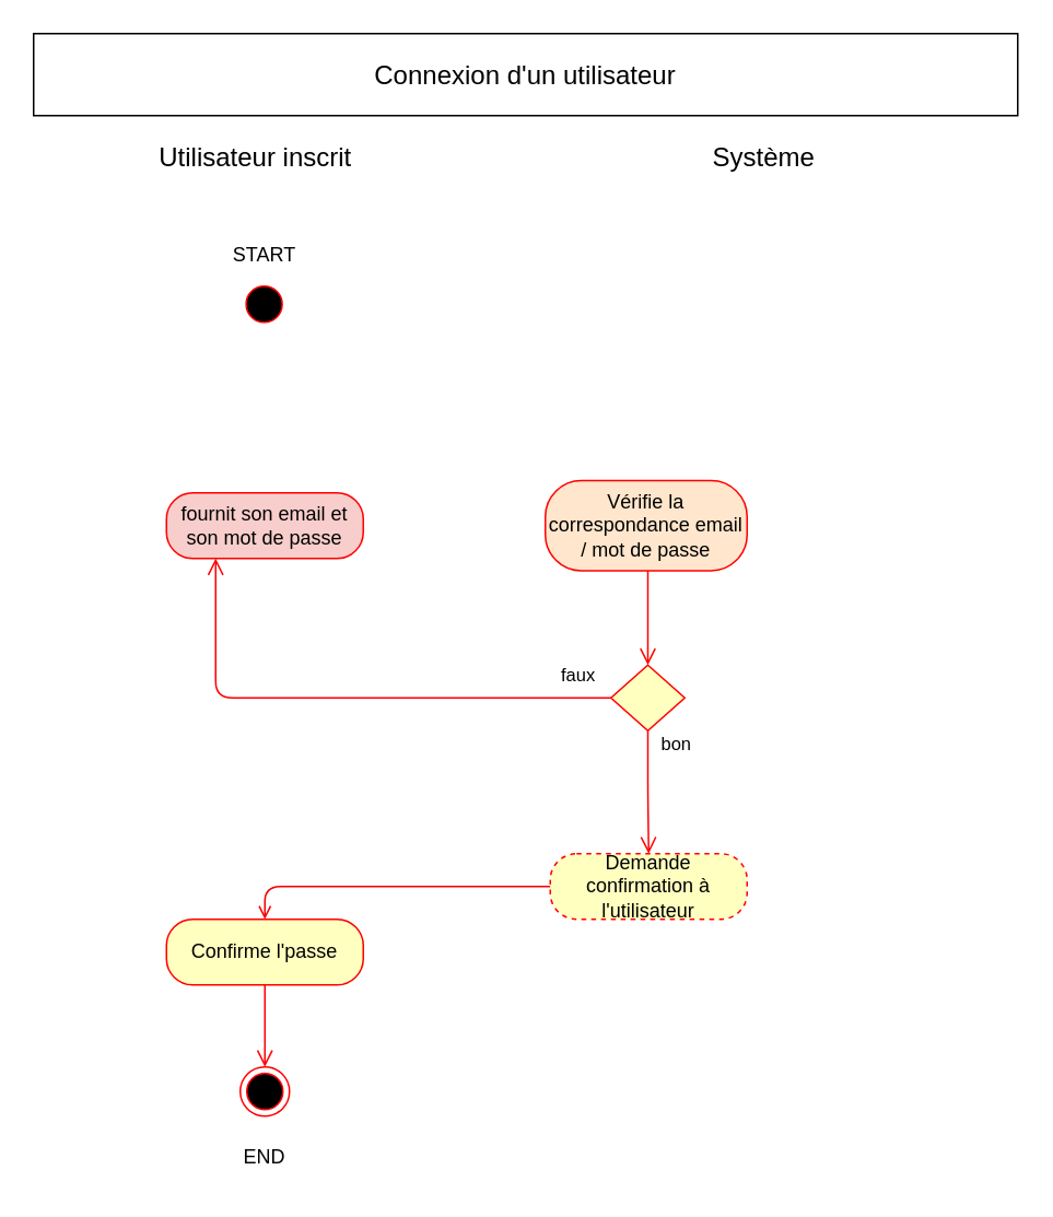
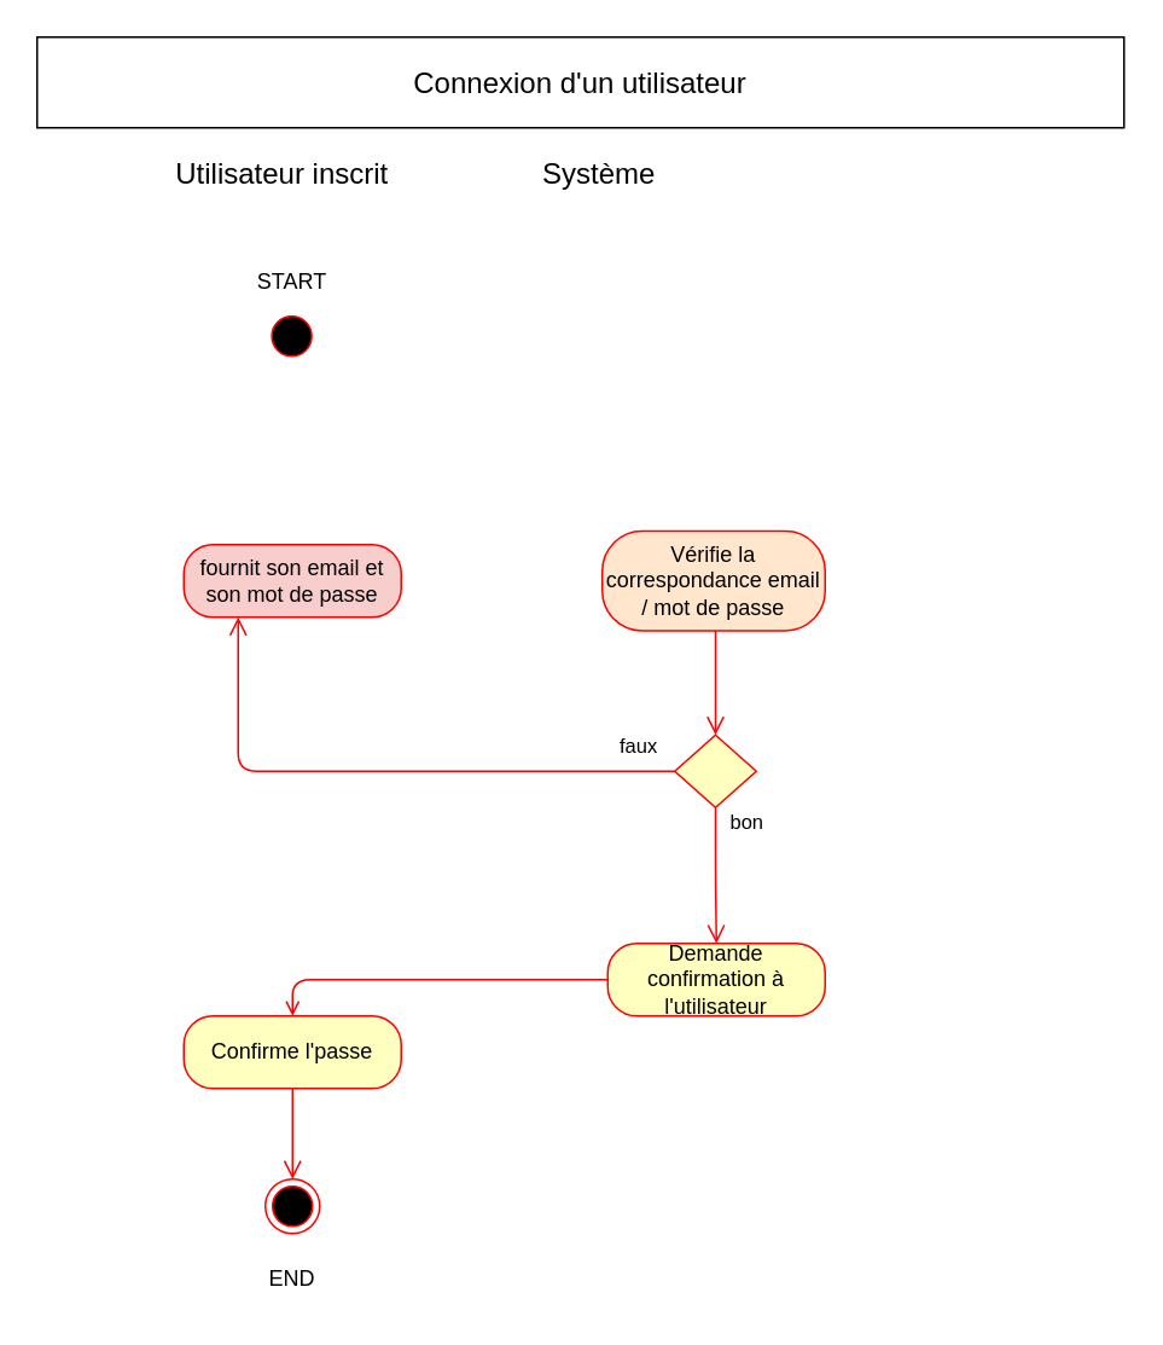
  <mxCell id="0" />
  <mxCell id="1" parent="0" />
  <mxCell id="2" value="Connexion d'un utilisateur" style="rounded=0;whiteSpace=wrap;html=1;fontSize=16;" parent="1" vertex="1"><mxGeometry x="20" y="20" width="600" height="50" as="geometry" /></mxCell>
  <mxCell id="3" value="Utilisateur inscrit" style="text;html=1;strokeColor=none;fillColor=none;align=center;verticalAlign=middle;whiteSpace=wrap;rounded=0;fontSize=16;" parent="1" vertex="1"><mxGeometry x="72.5" y="80" width="165" height="30" as="geometry" /></mxCell>
- <mxCell id="4" value="Système" style="text;html=1;strokeColor=none;fillColor=none;align=center;verticalAlign=middle;whiteSpace=wrap;rounded=0;fontSize=16;" parent="1" vertex="1"><mxGeometry x="382.5" y="80" width="165" height="30" as="geometry" /></mxCell>
+ <mxCell id="4" value="Système" style="text;html=1;strokeColor=none;fillColor=none;align=center;verticalAlign=middle;whiteSpace=wrap;rounded=0;fontSize=16;" parent="1" vertex="1"><mxGeometry x="247.5" y="80" width="165" height="30" as="geometry" /></mxCell>
  <mxCell id="5" value="" style="ellipse;html=1;shape=startState;fillColor=#000000;strokeColor=#ff0000;fontSize=16;" parent="1" vertex="1"><mxGeometry x="145.56" y="170" width="30" height="30" as="geometry" /></mxCell>
  <mxCell id="6" style="edgeStyle=orthogonalEdgeStyle;html=1;strokeColor=#f40101;fontSize=12;endArrow=open;endFill=0;entryX=0.5;entryY=0;entryDx=0;entryDy=0;" parent="1" source="7" target="10" edge="1"><mxGeometry relative="1" as="geometry"><mxPoint x="382" y="650" as="targetPoint" /><Array as="points"><mxPoint x="161" y="540" /></Array></mxGeometry></mxCell>
- <mxCell id="7" value="Demande confirmation à l'utilisateur" style="rounded=1;whiteSpace=wrap;html=1;arcSize=40;fontColor=#000000;fillColor=#ffffc0;strokeColor=#ff0000;fontSize=12;dashed=1;" parent="1" vertex="1"><mxGeometry x="335" y="520" width="120" height="40" as="geometry" /></mxCell>
+ <mxCell id="7" value="Demande confirmation à l'utilisateur" style="rounded=1;whiteSpace=wrap;html=1;arcSize=40;fontColor=#000000;fillColor=#ffffc0;strokeColor=#ff0000;fontSize=12;" parent="1" vertex="1"><mxGeometry x="335" y="520" width="120" height="40" as="geometry" /></mxCell>
  <mxCell id="8" value="END" style="text;html=1;strokeColor=none;fillColor=none;align=center;verticalAlign=middle;whiteSpace=wrap;rounded=0;fontSize=12;" parent="1" vertex="1"><mxGeometry x="130.56" y="690" width="60" height="30" as="geometry" /></mxCell>
  <mxCell id="9" value="START" style="text;html=1;strokeColor=none;fillColor=none;align=center;verticalAlign=middle;whiteSpace=wrap;rounded=0;fontSize=12;" parent="1" vertex="1"><mxGeometry x="131" y="140" width="60" height="30" as="geometry" /></mxCell>
  <mxCell id="10" value="Confirme l'passe" style="rounded=1;whiteSpace=wrap;html=1;arcSize=40;fontColor=#000000;fillColor=#ffffc0;strokeColor=#ff0000;" parent="1" vertex="1"><mxGeometry x="101" y="560" width="120" height="40" as="geometry" /></mxCell>
  <mxCell id="11" value="" style="edgeStyle=orthogonalEdgeStyle;html=1;verticalAlign=bottom;endArrow=open;endSize=8;strokeColor=#ff0000;entryX=0.5;entryY=0;entryDx=0;entryDy=0;" parent="1" source="10" target="12" edge="1"><mxGeometry relative="1" as="geometry"><mxPoint x="359.06" y="675" as="targetPoint" /></mxGeometry></mxCell>
  <mxCell id="12" value="" style="ellipse;html=1;shape=endState;fillColor=#000000;strokeColor=#ff0000;fontSize=16;" parent="1" vertex="1"><mxGeometry x="146" y="650" width="30" height="30" as="geometry" /></mxCell>
  <mxCell id="13" value="fournit son email et son mot de passe" style="rounded=1;whiteSpace=wrap;html=1;arcSize=40;fontColor=#000000;fillColor=#f8cecc;strokeColor=#ff0000;" parent="1" vertex="1"><mxGeometry x="101" y="300" width="120" height="40" as="geometry" /></mxCell>
  <mxCell id="14" value="Vérifie la correspondance email / mot de passe" style="rounded=1;whiteSpace=wrap;html=1;arcSize=40;fontColor=#000000;fillColor=#ffe6cc;strokeColor=#ff0000;" parent="1" vertex="1"><mxGeometry x="332" y="292.5" width="123" height="55" as="geometry" /></mxCell>
  <mxCell id="15" value="" style="edgeStyle=orthogonalEdgeStyle;html=1;verticalAlign=bottom;endArrow=open;endSize=8;strokeColor=#ff0000;entryX=0.5;entryY=0;entryDx=0;entryDy=0;" parent="1" source="14" target="16" edge="1"><mxGeometry relative="1" as="geometry"><mxPoint x="425" y="400" as="targetPoint" /><Array as="points"><mxPoint x="395" y="376" /></Array></mxGeometry></mxCell>
  <mxCell id="16" value="" style="rhombus;whiteSpace=wrap;html=1;fillColor=#ffffc0;strokeColor=#ff0000;" parent="1" vertex="1"><mxGeometry x="372" y="405" width="45" height="40" as="geometry" /></mxCell>
  <mxCell id="17" value="faux" style="edgeStyle=orthogonalEdgeStyle;html=1;align=left;verticalAlign=bottom;endArrow=open;endSize=8;strokeColor=#ff0000;entryX=0.25;entryY=1;entryDx=0;entryDy=0;" parent="1" source="16" target="13" edge="1"><mxGeometry x="-0.804" y="-5" relative="1" as="geometry"><mxPoint x="470" y="425" as="targetPoint" /><mxPoint as="offset" /></mxGeometry></mxCell>
  <mxCell id="18" value="bon" style="edgeStyle=orthogonalEdgeStyle;html=1;align=left;verticalAlign=top;endArrow=open;endSize=8;strokeColor=#ff0000;entryX=0.5;entryY=0;entryDx=0;entryDy=0;" parent="1" source="16" target="7" edge="1"><mxGeometry x="-1" y="7" relative="1" as="geometry"><mxPoint x="382" y="520" as="targetPoint" /><mxPoint x="-1" y="-5" as="offset" /></mxGeometry></mxCell>
